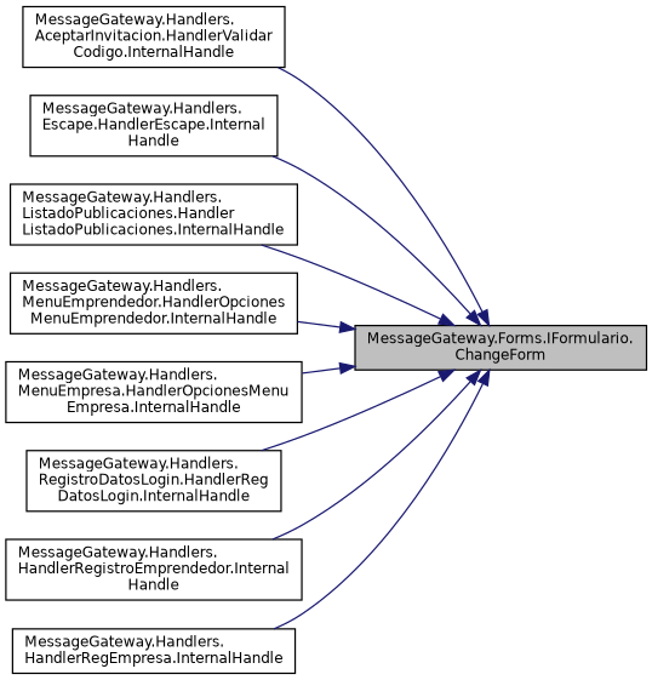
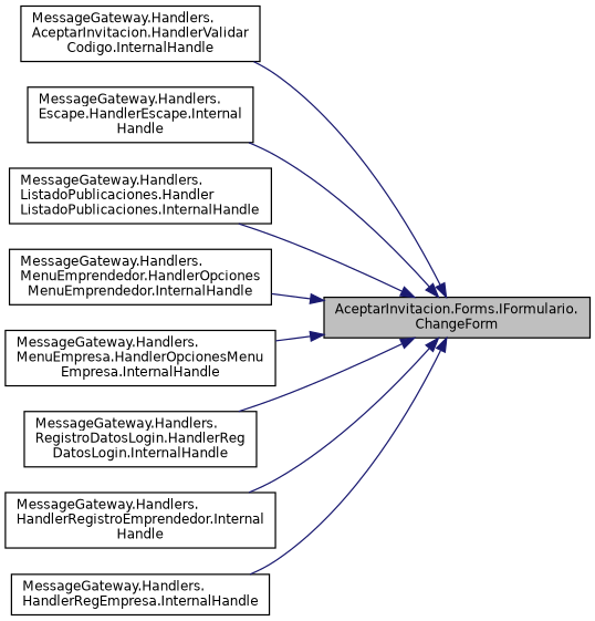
  digraph {
    rankdir=RL
    node [color=black fillcolor=white fontname=Helvetica fontsize=10 shape=record style=filled]
    edge [color=midnightblue dir=back fontname=Helvetica fontsize=10 labelfontname=Helvetica labelfontsize=10 style=solid]
-   n1 [fillcolor=grey75 fontcolor=black height=0.2 label="MessageGateway.Forms.IFormulario.\lChangeForm" width=0.4]
+   n1 [fillcolor=grey75 fontcolor=black height=0.2 label="AceptarInvitacion.Forms.IFormulario.\lChangeForm" width=0.4]
    n2 [height=0.2 label="MessageGateway.Handlers.\lAceptarInvitacion.HandlerValidar\lCodigo.InternalHandle" width=0.4]
    n3 [height=0.2 label="MessageGateway.Handlers.\lEscape.HandlerEscape.Internal\lHandle" width=0.4]
    n4 [height=0.2 label="MessageGateway.Handlers.\lListadoPublicaciones.Handler\lListadoPublicaciones.InternalHandle" width=0.4]
    n5 [height=0.2 label="MessageGateway.Handlers.\lMenuEmprendedor.HandlerOpciones\lMenuEmprendedor.InternalHandle" width=0.4]
    n6 [height=0.2 label="MessageGateway.Handlers.\lMenuEmpresa.HandlerOpcionesMenu\lEmpresa.InternalHandle" width=0.4]
    n7 [height=0.2 label="MessageGateway.Handlers.\lRegistroDatosLogin.HandlerReg\lDatosLogin.InternalHandle" width=0.4]
    n8 [height=0.2 label="MessageGateway.Handlers.\lHandlerRegistroEmprendedor.Internal\lHandle" width=0.4]
    n9 [height=0.2 label="MessageGateway.Handlers.\lHandlerRegEmpresa.InternalHandle" width=0.4]
    n1 -> n2
    n1 -> n3
    n1 -> n4
    n1 -> n5
    n1 -> n6
    n1 -> n7
    n1 -> n8
    n1 -> n9
  }
